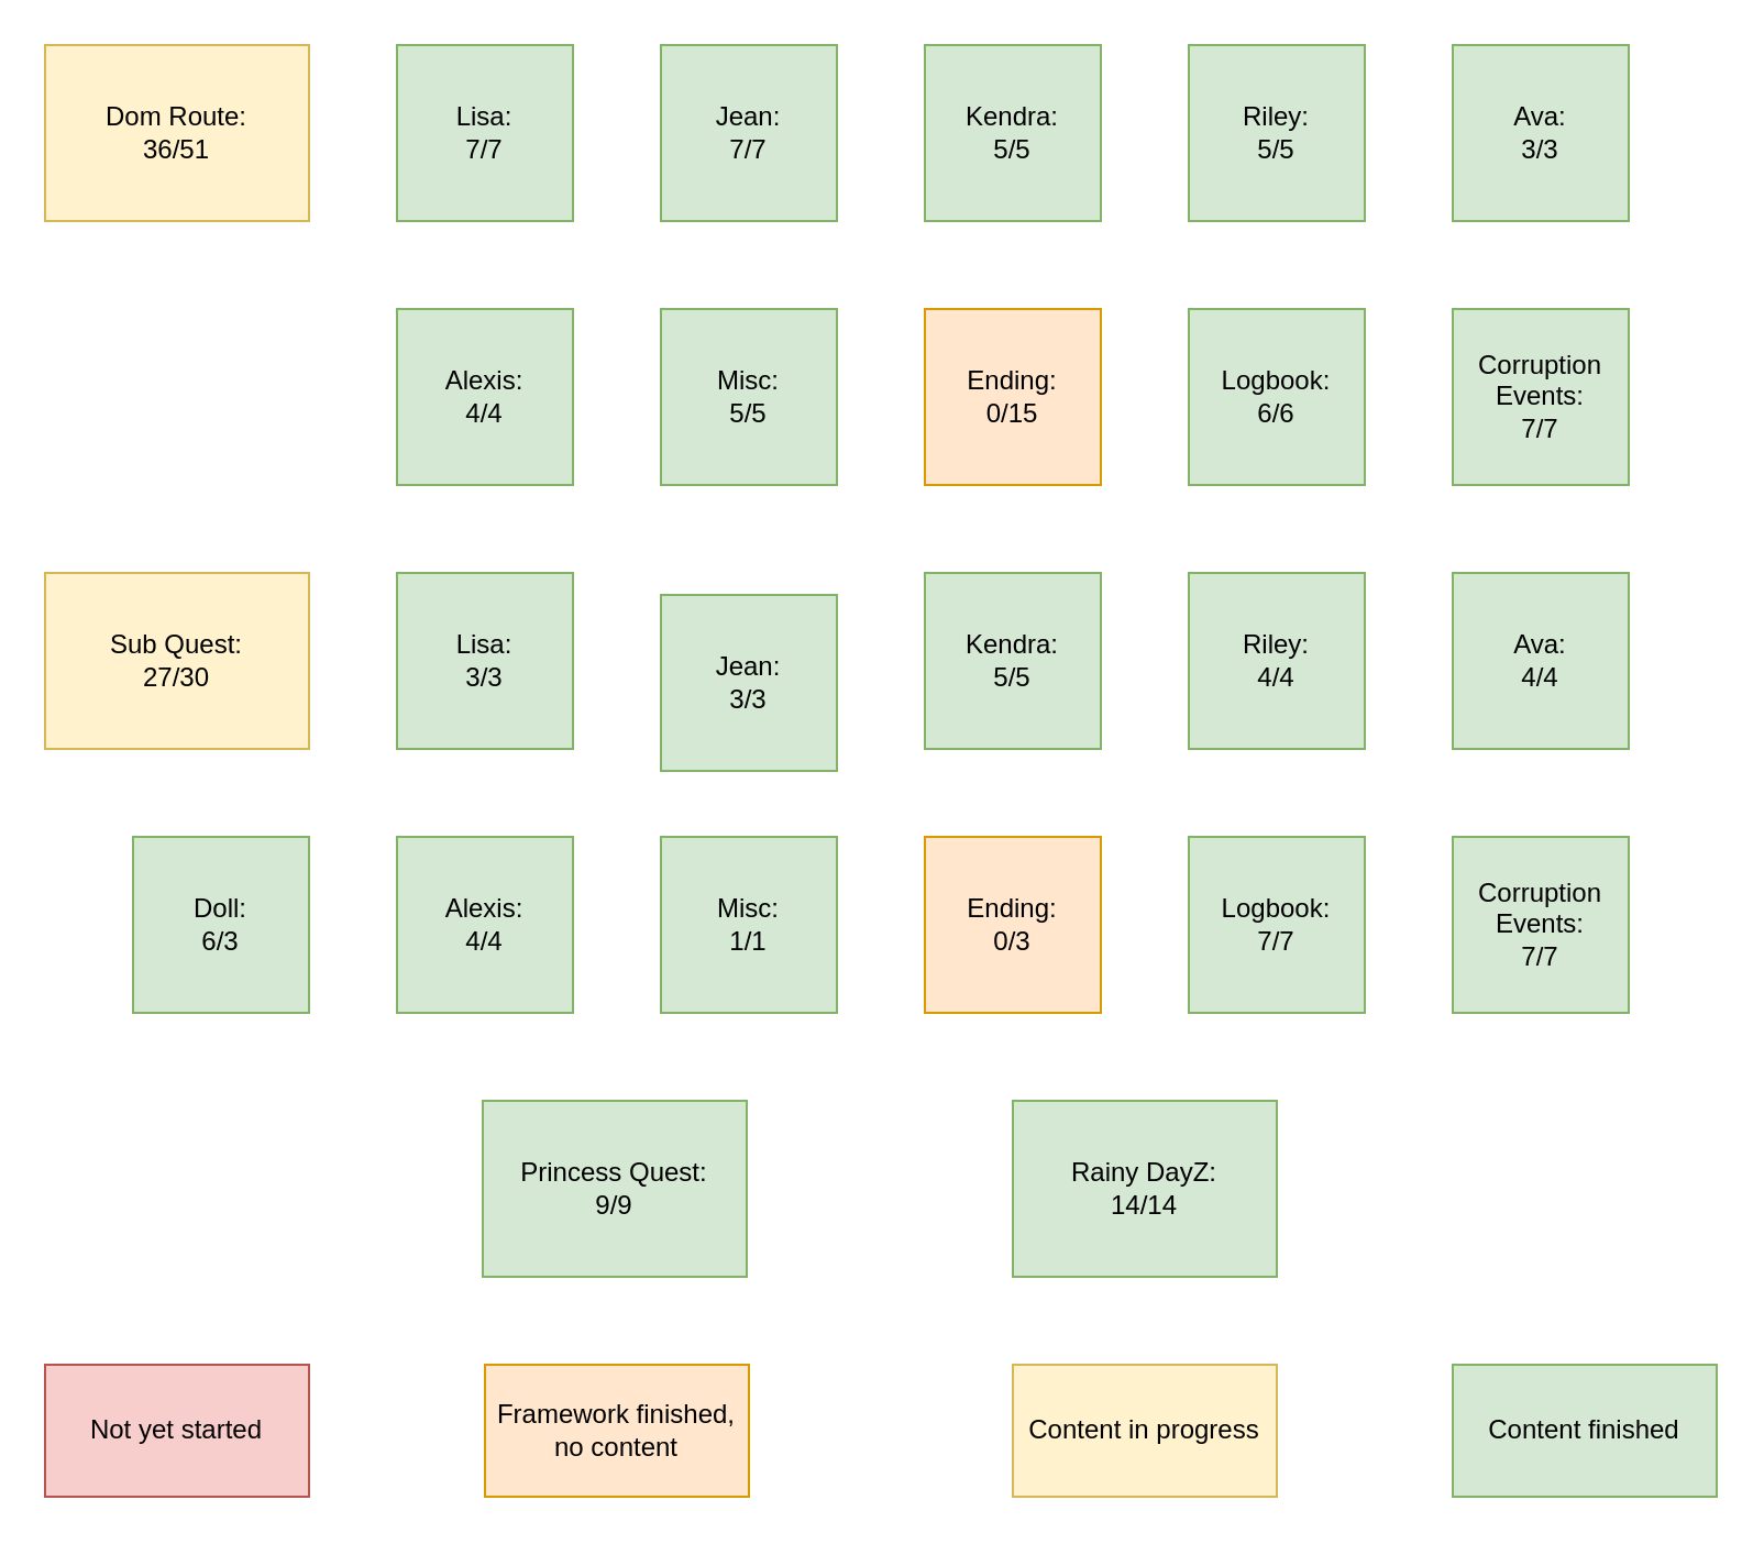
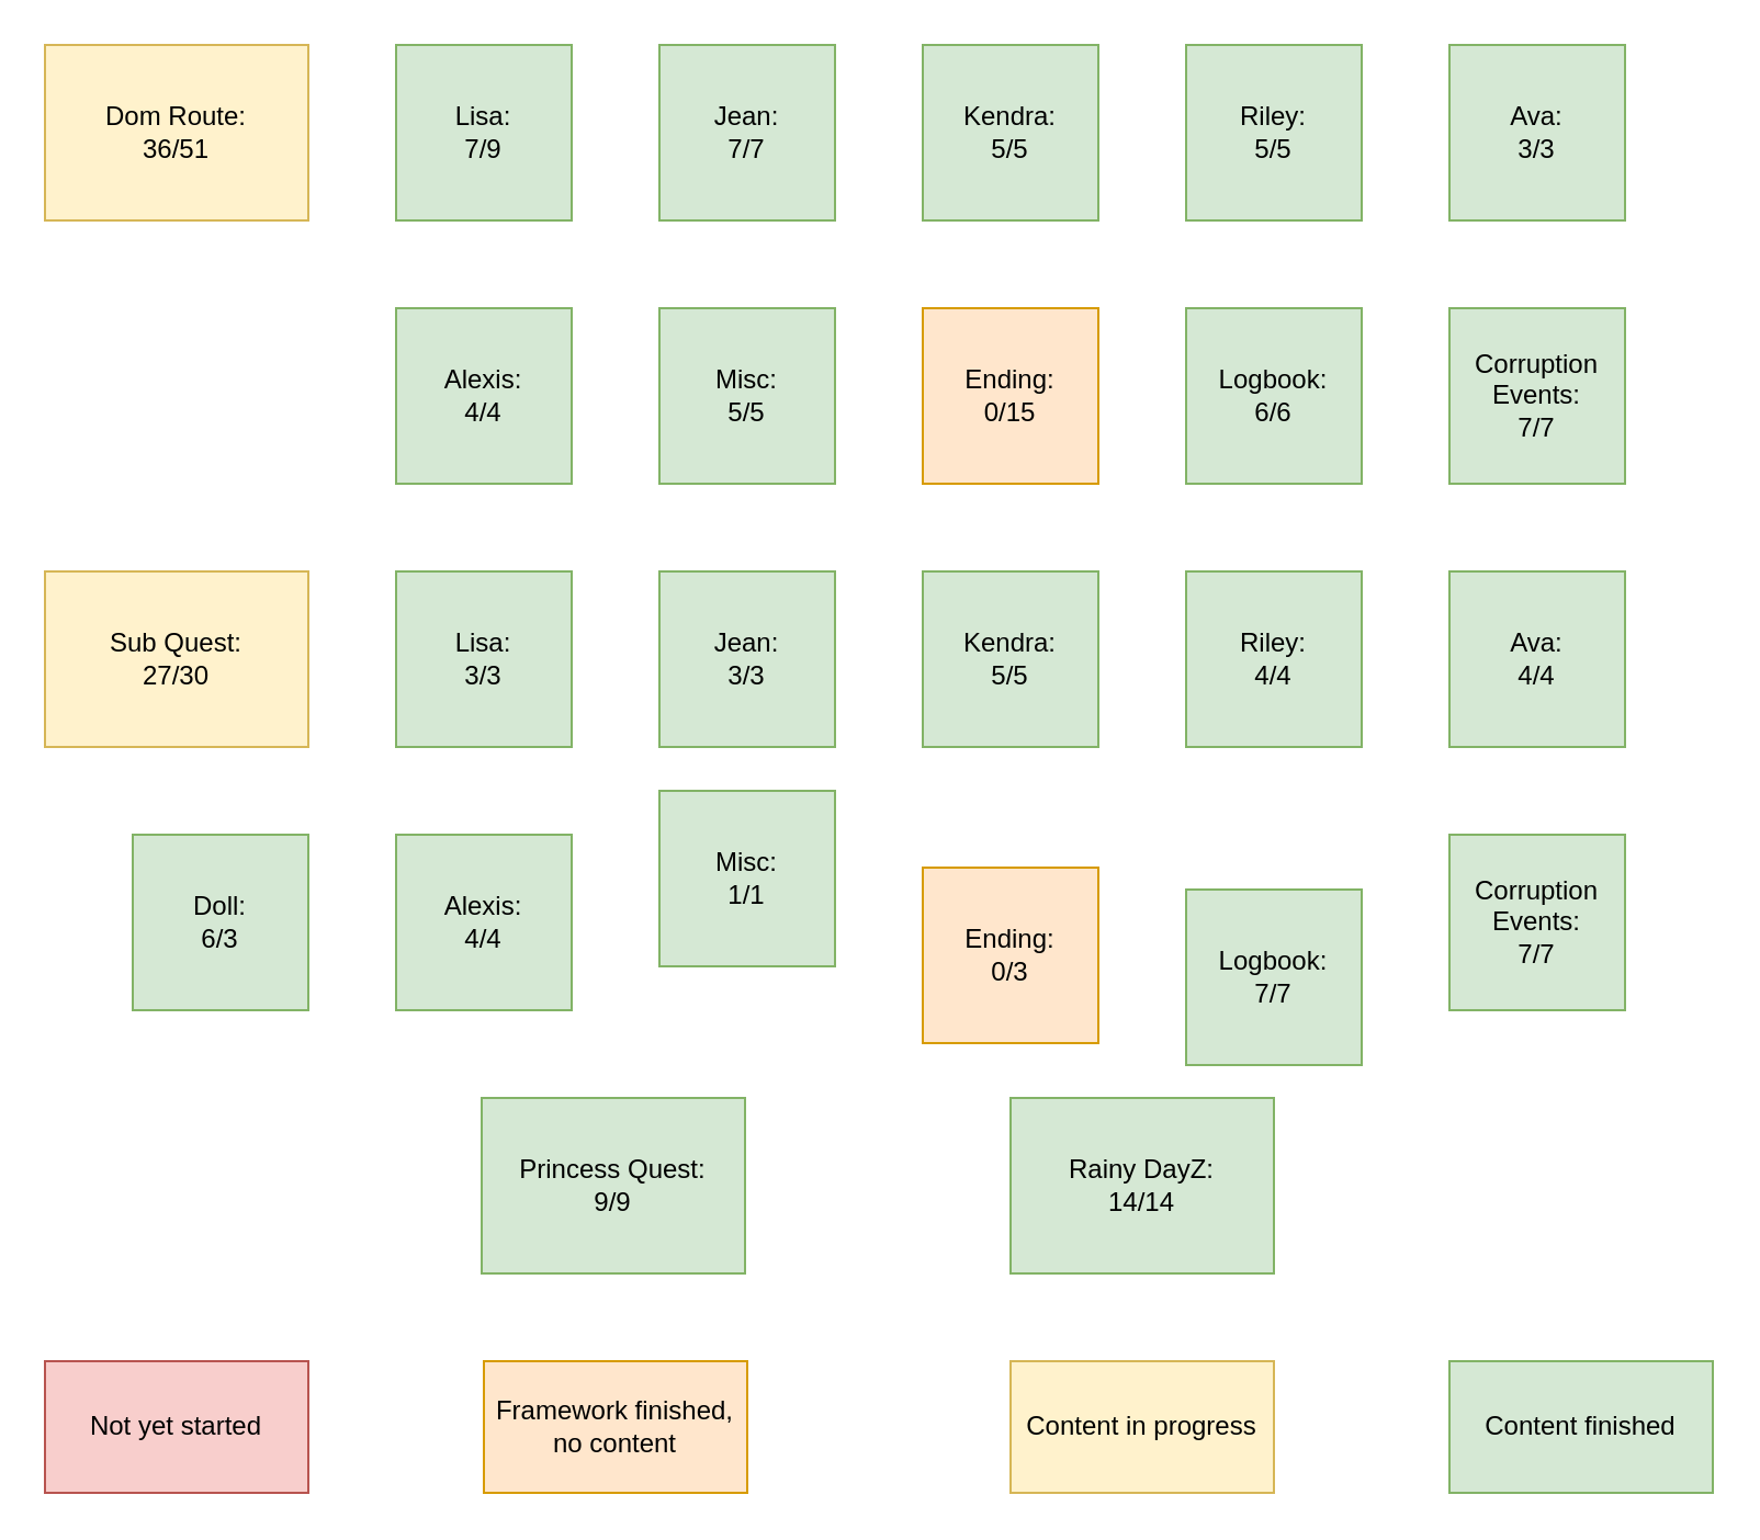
  <mxCell id="0" />
  <mxCell id="1" parent="0" />
  <mxCell id="2" value="&lt;div&gt;Dom Route:&lt;/div&gt;&lt;div&gt;36/51&lt;br&gt;&lt;/div&gt;" style="rounded=0;whiteSpace=wrap;html=1;fillColor=#fff2cc;strokeColor=#d6b656;" parent="1" vertex="1"><mxGeometry x="20" y="20" width="120" height="80" as="geometry" /></mxCell>
- <mxCell id="3" value="&lt;div&gt;Lisa:&lt;/div&gt;&lt;div&gt;7/7&lt;br&gt;&lt;/div&gt;" style="rounded=0;whiteSpace=wrap;html=1;fillColor=#d5e8d4;strokeColor=#82b366;" parent="1" vertex="1"><mxGeometry x="180" y="20" width="80" height="80" as="geometry" /></mxCell>
+ <mxCell id="3" value="&lt;div&gt;Lisa:&lt;/div&gt;&lt;div&gt;7/9&lt;br&gt;&lt;/div&gt;" style="rounded=0;whiteSpace=wrap;html=1;fillColor=#d5e8d4;strokeColor=#82b366;" parent="1" vertex="1"><mxGeometry x="180" y="20" width="80" height="80" as="geometry" /></mxCell>
  <mxCell id="4" value="&lt;div&gt;Jean:&lt;/div&gt;&lt;div&gt;7/7&lt;br&gt;&lt;/div&gt;" style="rounded=0;whiteSpace=wrap;html=1;fillColor=#d5e8d4;strokeColor=#82b366;" parent="1" vertex="1"><mxGeometry x="300" y="20" width="80" height="80" as="geometry" /></mxCell>
  <mxCell id="5" value="&lt;div&gt;Kendra:&lt;/div&gt;&lt;div&gt;5/5&lt;br&gt;&lt;/div&gt;" style="rounded=0;whiteSpace=wrap;html=1;fillColor=#d5e8d4;strokeColor=#82b366;" parent="1" vertex="1"><mxGeometry x="420" y="20" width="80" height="80" as="geometry" /></mxCell>
  <mxCell id="6" value="&lt;div&gt;Riley:&lt;/div&gt;&lt;div&gt;5/5&lt;br&gt;&lt;/div&gt;" style="rounded=0;whiteSpace=wrap;html=1;fillColor=#d5e8d4;strokeColor=#82b366;" parent="1" vertex="1"><mxGeometry x="540" y="20" width="80" height="80" as="geometry" /></mxCell>
  <mxCell id="7" value="&lt;div&gt;Ava:&lt;/div&gt;&lt;div&gt;3/3&lt;br&gt;&lt;/div&gt;" style="rounded=0;whiteSpace=wrap;html=1;fillColor=#d5e8d4;strokeColor=#82b366;" parent="1" vertex="1"><mxGeometry x="660" y="20" width="80" height="80" as="geometry" /></mxCell>
  <mxCell id="8" value="&lt;div&gt;Alexis:&lt;/div&gt;&lt;div&gt;4/4&lt;br&gt;&lt;/div&gt;" style="rounded=0;whiteSpace=wrap;html=1;fillColor=#d5e8d4;strokeColor=#82b366;" parent="1" vertex="1"><mxGeometry x="180" y="140" width="80" height="80" as="geometry" /></mxCell>
  <mxCell id="9" value="&lt;div&gt;Sub Quest:&lt;/div&gt;&lt;div&gt;27/30&lt;br&gt;&lt;/div&gt;" style="rounded=0;whiteSpace=wrap;html=1;fillColor=#fff2cc;strokeColor=#d6b656;" parent="1" vertex="1"><mxGeometry x="20" y="260" width="120" height="80" as="geometry" /></mxCell>
  <mxCell id="10" value="&lt;div&gt;Rainy DayZ:&lt;/div&gt;&lt;div&gt;14/14&lt;br&gt;&lt;/div&gt;" style="rounded=0;whiteSpace=wrap;html=1;fillColor=#d5e8d4;strokeColor=#82b366;" parent="1" vertex="1"><mxGeometry x="460" y="500" width="120" height="80" as="geometry" /></mxCell>
  <mxCell id="11" value="&lt;div&gt;Princess Quest:&lt;/div&gt;&lt;div&gt;9/9&lt;br&gt;&lt;/div&gt;" style="rounded=0;whiteSpace=wrap;html=1;fillColor=#d5e8d4;strokeColor=#82b366;" parent="1" vertex="1"><mxGeometry x="219" y="500" width="120" height="80" as="geometry" /></mxCell>
  <mxCell id="12" value="&lt;div&gt;Lisa:&lt;/div&gt;&lt;div&gt;3/3&lt;br&gt;&lt;/div&gt;" style="rounded=0;whiteSpace=wrap;html=1;fillColor=#d5e8d4;strokeColor=#82b366;" parent="1" vertex="1"><mxGeometry x="180" y="260" width="80" height="80" as="geometry" /></mxCell>
- <mxCell id="13" value="&lt;div&gt;Jean:&lt;/div&gt;&lt;div&gt;3/3&lt;br&gt;&lt;/div&gt;" style="rounded=0;whiteSpace=wrap;html=1;fillColor=#d5e8d4;strokeColor=#82b366;" parent="1" vertex="1"><mxGeometry x="300" y="270" width="80" height="80" as="geometry" /></mxCell>
+ <mxCell id="13" value="&lt;div&gt;Jean:&lt;/div&gt;&lt;div&gt;3/3&lt;br&gt;&lt;/div&gt;" style="rounded=0;whiteSpace=wrap;html=1;fillColor=#d5e8d4;strokeColor=#82b366;" parent="1" vertex="1"><mxGeometry x="300" y="260" width="80" height="80" as="geometry" /></mxCell>
  <mxCell id="14" value="&lt;div&gt;Kendra:&lt;/div&gt;&lt;div&gt;5/5&lt;br&gt;&lt;/div&gt;" style="rounded=0;whiteSpace=wrap;html=1;fillColor=#d5e8d4;strokeColor=#82b366;" parent="1" vertex="1"><mxGeometry x="420" y="260" width="80" height="80" as="geometry" /></mxCell>
  <mxCell id="15" value="&lt;div&gt;Riley:&lt;/div&gt;&lt;div&gt;4/4&lt;br&gt;&lt;/div&gt;" style="rounded=0;whiteSpace=wrap;html=1;fillColor=#d5e8d4;strokeColor=#82b366;" parent="1" vertex="1"><mxGeometry x="540" y="260" width="80" height="80" as="geometry" /></mxCell>
  <mxCell id="16" value="&lt;div&gt;Alexis:&lt;/div&gt;&lt;div&gt;4/4&lt;br&gt;&lt;/div&gt;" style="rounded=0;whiteSpace=wrap;html=1;fillColor=#d5e8d4;strokeColor=#82b366;" parent="1" vertex="1"><mxGeometry x="180" y="380" width="80" height="80" as="geometry" /></mxCell>
  <mxCell id="17" value="&lt;div&gt;Doll:&lt;/div&gt;&lt;div&gt;6/3&lt;br&gt;&lt;/div&gt;" style="rounded=0;whiteSpace=wrap;html=1;fillColor=#d5e8d4;strokeColor=#82b366;" parent="1" vertex="1"><mxGeometry x="60" y="380" width="80" height="80" as="geometry" /></mxCell>
  <mxCell id="18" value="Not yet started" style="rounded=0;whiteSpace=wrap;html=1;fillColor=#f8cecc;strokeColor=#b85450;" parent="1" vertex="1"><mxGeometry x="20" y="620" width="120" height="60" as="geometry" /></mxCell>
  <mxCell id="19" value="Framework finished, no content" style="rounded=0;whiteSpace=wrap;html=1;fillColor=#ffe6cc;strokeColor=#d79b00;" parent="1" vertex="1"><mxGeometry x="220" y="620" width="120" height="60" as="geometry" /></mxCell>
  <mxCell id="20" value="Content in progress" style="rounded=0;whiteSpace=wrap;html=1;fillColor=#fff2cc;strokeColor=#d6b656;" parent="1" vertex="1"><mxGeometry x="460" y="620" width="120" height="60" as="geometry" /></mxCell>
  <mxCell id="21" value="Content finished" style="rounded=0;whiteSpace=wrap;html=1;fillColor=#d5e8d4;strokeColor=#82b366;" parent="1" vertex="1"><mxGeometry x="660" y="620" width="120" height="60" as="geometry" /></mxCell>
  <mxCell id="22" value="&lt;div&gt;Ending:&lt;/div&gt;&lt;div&gt;0/15&lt;br&gt;&lt;/div&gt;" style="rounded=0;whiteSpace=wrap;html=1;fillColor=#ffe6cc;strokeColor=#d79b00;" parent="1" vertex="1"><mxGeometry x="420" y="140" width="80" height="80" as="geometry" /></mxCell>
  <mxCell id="23" value="&lt;div&gt;Misc:&lt;/div&gt;&lt;div&gt;5/5&lt;br&gt;&lt;/div&gt;" style="rounded=0;whiteSpace=wrap;html=1;fillColor=#d5e8d4;strokeColor=#82b366;" parent="1" vertex="1"><mxGeometry x="300" y="140" width="80" height="80" as="geometry" /></mxCell>
  <mxCell id="24" value="&lt;div&gt;Logbook:&lt;/div&gt;&lt;div&gt;6/6&lt;br&gt;&lt;/div&gt;" style="rounded=0;whiteSpace=wrap;html=1;fillColor=#d5e8d4;strokeColor=#82b366;" parent="1" vertex="1"><mxGeometry x="540" y="140" width="80" height="80" as="geometry" /></mxCell>
  <mxCell id="25" value="Corruption Events:&lt;br&gt;7/7" style="rounded=0;whiteSpace=wrap;html=1;fillColor=#d5e8d4;strokeColor=#82b366;" parent="1" vertex="1"><mxGeometry x="660" y="140" width="80" height="80" as="geometry" /></mxCell>
  <mxCell id="26" value="Corruption Events:&lt;br&gt;7/7" style="rounded=0;whiteSpace=wrap;html=1;fillColor=#d5e8d4;strokeColor=#82b366;" parent="1" vertex="1"><mxGeometry x="660" y="380" width="80" height="80" as="geometry" /></mxCell>
- <mxCell id="27" value="&lt;div&gt;Logbook:&lt;/div&gt;&lt;div&gt;7/7&lt;br&gt;&lt;/div&gt;" style="rounded=0;whiteSpace=wrap;html=1;fillColor=#d5e8d4;strokeColor=#82b366;" parent="1" vertex="1"><mxGeometry x="540" y="380" width="80" height="80" as="geometry" /></mxCell>
- <mxCell id="28" value="&lt;div&gt;Misc:&lt;/div&gt;&lt;div&gt;1/1&lt;br&gt;&lt;/div&gt;" style="rounded=0;whiteSpace=wrap;html=1;fillColor=#d5e8d4;strokeColor=#82b366;" parent="1" vertex="1"><mxGeometry x="300" y="380" width="80" height="80" as="geometry" /></mxCell>
+ <mxCell id="27" value="&lt;div&gt;Logbook:&lt;/div&gt;&lt;div&gt;7/7&lt;br&gt;&lt;/div&gt;" style="rounded=0;whiteSpace=wrap;html=1;fillColor=#d5e8d4;strokeColor=#82b366;" parent="1" vertex="1"><mxGeometry x="540" y="405" width="80" height="80" as="geometry" /></mxCell>
+ <mxCell id="28" value="&lt;div&gt;Misc:&lt;/div&gt;&lt;div&gt;1/1&lt;br&gt;&lt;/div&gt;" style="rounded=0;whiteSpace=wrap;html=1;fillColor=#d5e8d4;strokeColor=#82b366;" parent="1" vertex="1"><mxGeometry x="300" y="360" width="80" height="80" as="geometry" /></mxCell>
  <mxCell id="29" value="&lt;div&gt;Ava:&lt;/div&gt;&lt;div&gt;4/4&lt;br&gt;&lt;/div&gt;" style="rounded=0;whiteSpace=wrap;html=1;fillColor=#d5e8d4;strokeColor=#82b366;" parent="1" vertex="1"><mxGeometry x="660" y="260" width="80" height="80" as="geometry" /></mxCell>
- <mxCell id="30" value="&lt;div&gt;Ending:&lt;/div&gt;&lt;div&gt;0/3&lt;/div&gt;" style="rounded=0;whiteSpace=wrap;html=1;fillColor=#ffe6cc;strokeColor=#d79b00;" parent="1" vertex="1"><mxGeometry x="420" y="380" width="80" height="80" as="geometry" /></mxCell>
+ <mxCell id="30" value="&lt;div&gt;Ending:&lt;/div&gt;&lt;div&gt;0/3&lt;/div&gt;" style="rounded=0;whiteSpace=wrap;html=1;fillColor=#ffe6cc;strokeColor=#d79b00;" parent="1" vertex="1"><mxGeometry x="420" y="395" width="80" height="80" as="geometry" /></mxCell>
